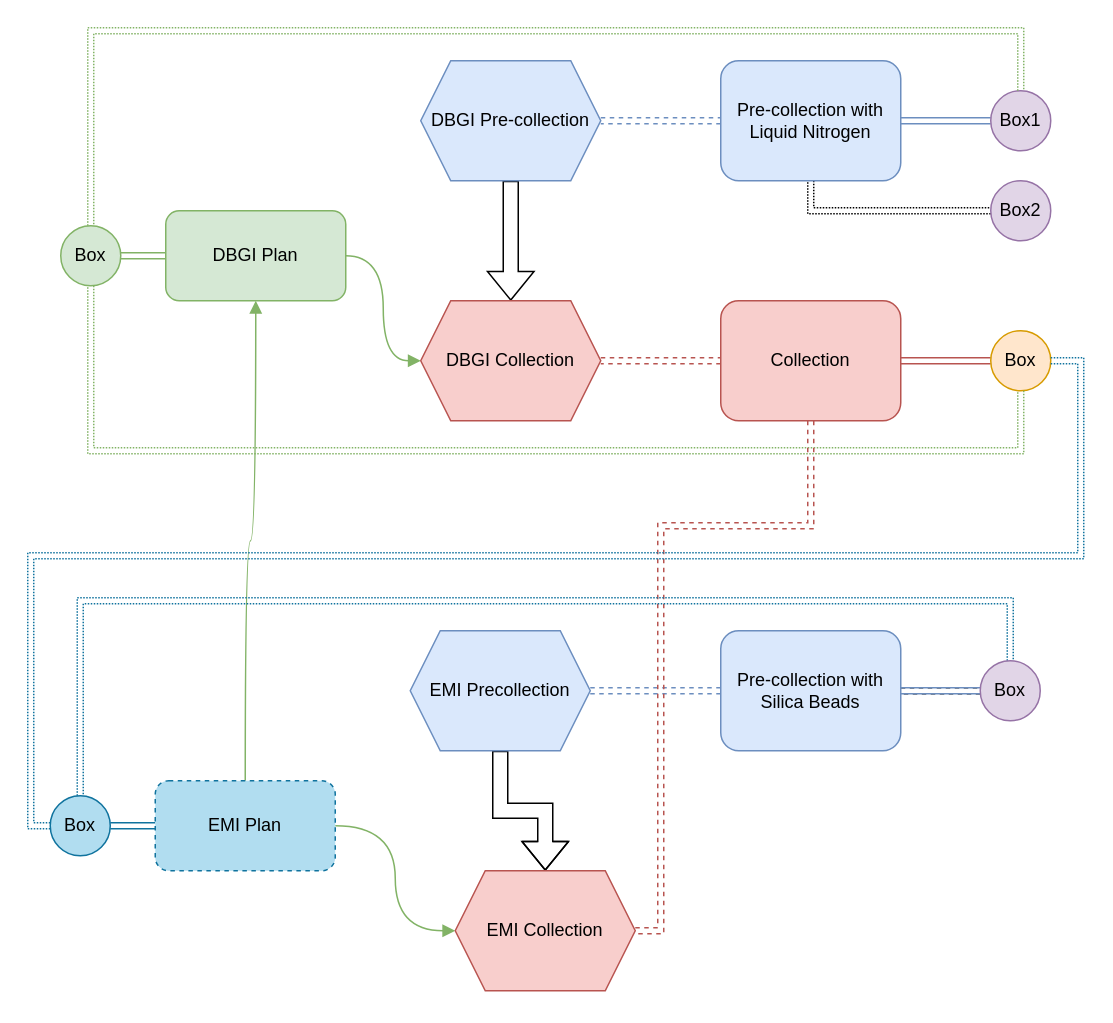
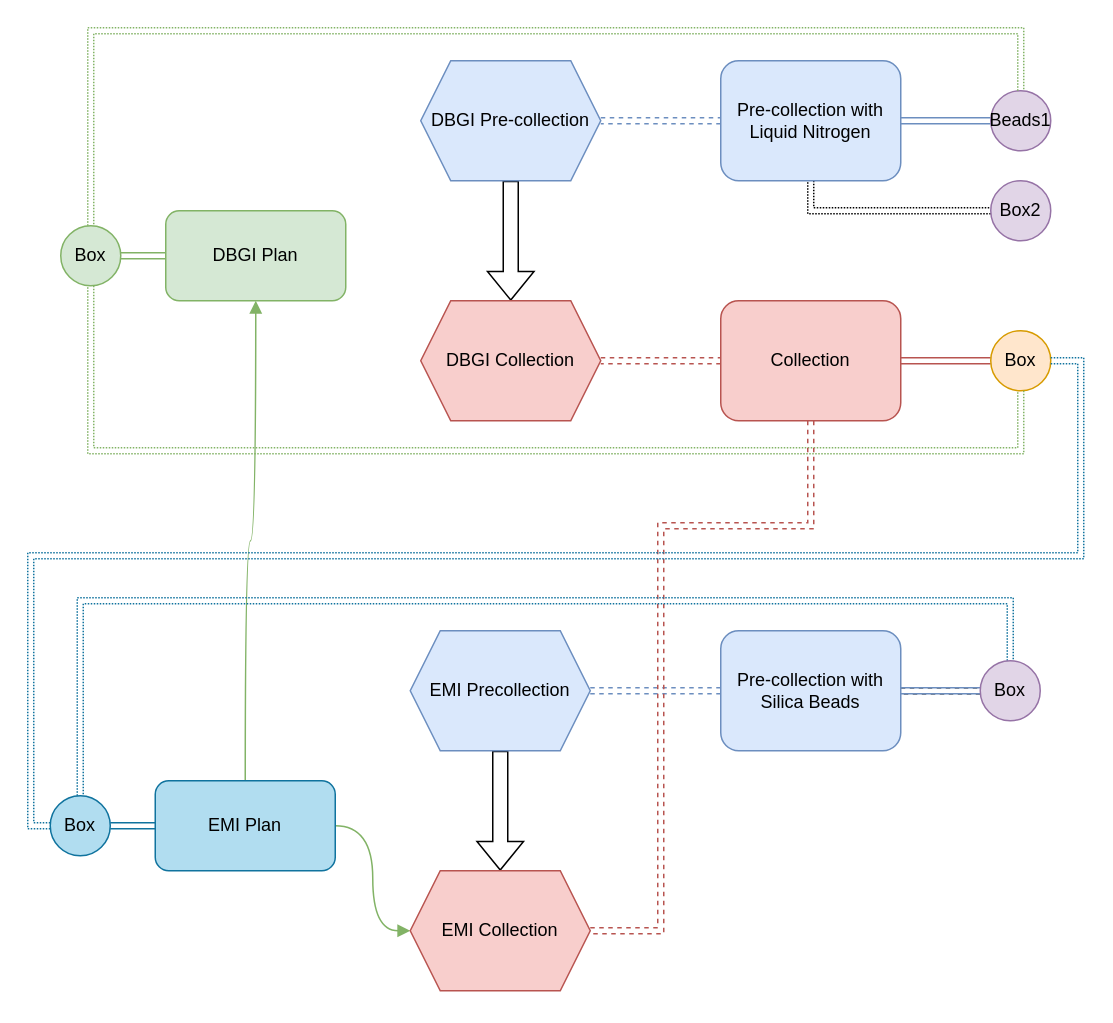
  <mxCell id="0" />
  <mxCell id="1" parent="0" />
  <mxCell id="2" style="edgeStyle=orthogonalEdgeStyle;shape=link;rounded=0;orthogonalLoop=1;jettySize=auto;html=1;endArrow=none;endFill=0;fillColor=#f8cecc;strokeColor=#b85450;" edge="1" parent="1" source="3" target="9"><mxGeometry relative="1" as="geometry" /></mxCell>
  <mxCell id="3" value="Collection" style="rounded=1;whiteSpace=wrap;html=1;fillColor=#f8cecc;strokeColor=#b85450;" vertex="1" parent="1"><mxGeometry x="480" y="200" width="120" height="80" as="geometry" /></mxCell>
  <mxCell id="4" style="edgeStyle=orthogonalEdgeStyle;rounded=0;orthogonalLoop=1;jettySize=auto;html=1;entryX=0;entryY=0.5;entryDx=0;entryDy=0;endArrow=none;endFill=0;shape=link;fillColor=#dae8fc;strokeColor=#6c8ebf;" edge="1" parent="1" source="7" target="8"><mxGeometry relative="1" as="geometry" /></mxCell>
  <mxCell id="5" style="edgeStyle=orthogonalEdgeStyle;shape=link;rounded=0;orthogonalLoop=1;jettySize=auto;html=1;endArrow=none;endFill=0;dashed=1;fillColor=#dae8fc;strokeColor=#6c8ebf;" edge="1" parent="1" source="7" target="14"><mxGeometry relative="1" as="geometry" /></mxCell>
  <mxCell id="6" style="edgeStyle=orthogonalEdgeStyle;shape=link;curved=1;rounded=0;orthogonalLoop=1;jettySize=auto;html=1;dashed=1;dashPattern=1 1;endArrow=block;endFill=1;" edge="1" parent="1" source="7" target="20"><mxGeometry relative="1" as="geometry"><Array as="points"><mxPoint x="540" y="140" /></Array></mxGeometry></mxCell>
  <mxCell id="7" value="Pre-collection with Liquid Nitrogen" style="rounded=1;whiteSpace=wrap;html=1;fillColor=#dae8fc;strokeColor=#6c8ebf;" vertex="1" parent="1"><mxGeometry x="480" y="40" width="120" height="80" as="geometry" /></mxCell>
- <mxCell id="8" value="Box1" style="ellipse;whiteSpace=wrap;html=1;aspect=fixed;fillColor=#e1d5e7;strokeColor=#9673a6;" vertex="1" parent="1"><mxGeometry x="660" y="60" width="40" height="40" as="geometry" /></mxCell>
+ <mxCell id="8" value="Beads1" style="ellipse;whiteSpace=wrap;html=1;aspect=fixed;fillColor=#e1d5e7;strokeColor=#9673a6;" vertex="1" parent="1"><mxGeometry x="660" y="60" width="40" height="40" as="geometry" /></mxCell>
  <mxCell id="9" value="Box" style="ellipse;whiteSpace=wrap;html=1;aspect=fixed;fillColor=#ffe6cc;strokeColor=#d79b00;" vertex="1" parent="1"><mxGeometry x="660" y="220" width="40" height="40" as="geometry" /></mxCell>
- <mxCell id="10" style="edgeStyle=orthogonalEdgeStyle;curved=1;rounded=0;orthogonalLoop=1;jettySize=auto;html=1;endArrow=block;endFill=1;fillColor=#d5e8d4;strokeColor=#82b366;" edge="1" parent="1" source="12" target="16"><mxGeometry relative="1" as="geometry" /></mxCell>
  <mxCell id="11" style="edgeStyle=orthogonalEdgeStyle;curved=1;rounded=0;orthogonalLoop=1;jettySize=auto;html=1;endArrow=block;endFill=1;shape=link;fillColor=#d5e8d4;strokeColor=#82b366;" edge="1" parent="1" source="12" target="19"><mxGeometry relative="1" as="geometry" /></mxCell>
  <mxCell id="12" value="DBGI Plan" style="rounded=1;whiteSpace=wrap;html=1;fillColor=#d5e8d4;strokeColor=#82b366;" vertex="1" parent="1"><mxGeometry x="110" y="140" width="120" height="60" as="geometry" /></mxCell>
  <mxCell id="13" style="edgeStyle=orthogonalEdgeStyle;curved=1;rounded=0;orthogonalLoop=1;jettySize=auto;html=1;endArrow=block;endFill=1;strokeColor=default;shape=flexArrow;" edge="1" parent="1" source="14" target="16"><mxGeometry relative="1" as="geometry" /></mxCell>
  <mxCell id="14" value="DBGI Pre-collection" style="shape=hexagon;perimeter=hexagonPerimeter2;whiteSpace=wrap;html=1;fixedSize=1;fillColor=#dae8fc;strokeColor=#6c8ebf;" vertex="1" parent="1"><mxGeometry y="40" width="120" height="80" as="geometry" x="280" /></mxCell>
  <mxCell id="15" style="edgeStyle=orthogonalEdgeStyle;curved=1;rounded=0;orthogonalLoop=1;jettySize=auto;html=1;endArrow=none;endFill=0;shape=link;dashed=1;fillColor=#f8cecc;strokeColor=#b85450;" edge="1" parent="1" source="16" target="3"><mxGeometry relative="1" as="geometry" /></mxCell>
  <mxCell id="16" value="DBGI Collection" style="shape=hexagon;perimeter=hexagonPerimeter2;whiteSpace=wrap;html=1;fixedSize=1;fillColor=#f8cecc;strokeColor=#b85450;" vertex="1" parent="1"><mxGeometry y="200" width="120" height="80" as="geometry" x="280" /></mxCell>
  <mxCell id="17" style="edgeStyle=orthogonalEdgeStyle;shape=link;curved=1;rounded=0;orthogonalLoop=1;jettySize=auto;html=1;dashed=1;dashPattern=1 1;endArrow=block;endFill=1;fillColor=#d5e8d4;strokeColor=#82b366;" edge="1" parent="1" source="19" target="8"><mxGeometry relative="1" as="geometry"><Array as="points"><mxPoint x="60" y="20" /><mxPoint x="680" y="20" /></Array></mxGeometry></mxCell>
  <mxCell id="18" style="edgeStyle=orthogonalEdgeStyle;shape=link;curved=1;rounded=0;orthogonalLoop=1;jettySize=auto;html=1;dashed=1;dashPattern=1 1;endArrow=block;endFill=1;fillColor=#d5e8d4;strokeColor=#82b366;" edge="1" parent="1" source="19" target="9"><mxGeometry relative="1" as="geometry"><Array as="points"><mxPoint x="60" y="300" /><mxPoint x="680" y="300" /></Array></mxGeometry></mxCell>
  <mxCell id="19" value="Box" style="ellipse;whiteSpace=wrap;html=1;aspect=fixed;fillColor=#d5e8d4;strokeColor=#82b366;" vertex="1" parent="1"><mxGeometry x="40" y="150" width="40" height="40" as="geometry" /></mxCell>
  <mxCell id="20" value="Box2" style="ellipse;whiteSpace=wrap;html=1;aspect=fixed;fillColor=#e1d5e7;strokeColor=#9673a6;" vertex="1" parent="1"><mxGeometry x="660" y="120" width="40" height="40" as="geometry" /></mxCell>
  <mxCell id="21" style="edgeStyle=orthogonalEdgeStyle;rounded=0;orthogonalLoop=1;jettySize=auto;html=1;endArrow=block;endFill=1;fillColor=#d5e8d4;strokeColor=#82b366;curved=1;" edge="1" parent="1" source="24" target="12"><mxGeometry relative="1" as="geometry" /></mxCell>
  <mxCell id="22" style="edgeStyle=orthogonalEdgeStyle;curved=1;rounded=0;orthogonalLoop=1;jettySize=auto;html=1;endArrow=block;endFill=1;fillColor=#d5e8d4;strokeColor=#82b366;" edge="1" parent="1" source="24" target="29"><mxGeometry relative="1" as="geometry" /></mxCell>
  <mxCell id="23" style="edgeStyle=orthogonalEdgeStyle;curved=1;rounded=0;orthogonalLoop=1;jettySize=auto;html=1;endArrow=block;endFill=1;shape=link;fillColor=#b1ddf0;strokeColor=#10739e;" edge="1" parent="1" source="24" target="31"><mxGeometry relative="1" as="geometry" /></mxCell>
- <mxCell id="24" value="EMI Plan" style="rounded=1;whiteSpace=wrap;html=1;fillColor=#b1ddf0;strokeColor=#10739e;dashed=1;" vertex="1" parent="1"><mxGeometry x="103" y="520" width="120" height="60" as="geometry" /></mxCell>
+ <mxCell id="24" value="EMI Plan" style="rounded=1;whiteSpace=wrap;html=1;fillColor=#b1ddf0;strokeColor=#10739e;" vertex="1" parent="1"><mxGeometry x="103" y="520" width="120" height="60" as="geometry" /></mxCell>
  <mxCell id="25" style="edgeStyle=orthogonalEdgeStyle;curved=1;rounded=0;orthogonalLoop=1;jettySize=auto;html=1;endArrow=block;endFill=1;strokeColor=default;shape=flexArrow;" edge="1" parent="1" source="27" target="29"><mxGeometry relative="1" as="geometry" /></mxCell>
  <mxCell id="26" style="edgeStyle=orthogonalEdgeStyle;shape=link;curved=1;rounded=0;orthogonalLoop=1;jettySize=auto;html=1;dashed=1;endArrow=block;endFill=1;strokeColor=#6c8ebf;fillColor=#dae8fc;" edge="1" parent="1" source="27" target="33"><mxGeometry relative="1" as="geometry" /></mxCell>
  <mxCell id="27" value="EMI Precollection" style="shape=hexagon;perimeter=hexagonPerimeter2;whiteSpace=wrap;html=1;fixedSize=1;fillColor=#dae8fc;strokeColor=#6c8ebf;" vertex="1" parent="1"><mxGeometry x="273" y="420" width="120" height="80" as="geometry" /></mxCell>
  <mxCell id="28" style="edgeStyle=orthogonalEdgeStyle;shape=link;curved=1;rounded=0;orthogonalLoop=1;jettySize=auto;html=1;endArrow=block;endFill=1;strokeColor=#b85450;dashed=1;fillColor=#f8cecc;" edge="1" parent="1" source="29" target="3"><mxGeometry relative="1" as="geometry"><Array as="points"><mxPoint x="440" y="620" /><mxPoint x="440" y="350" /><mxPoint x="540" y="350" /></Array></mxGeometry></mxCell>
- <mxCell id="29" value="EMI Collection" style="shape=hexagon;perimeter=hexagonPerimeter2;whiteSpace=wrap;html=1;fixedSize=1;fillColor=#f8cecc;strokeColor=#b85450;" vertex="1" parent="1"><mxGeometry x="303" y="580" width="120" height="80" as="geometry" /></mxCell>
+ <mxCell id="29" value="EMI Collection" style="shape=hexagon;perimeter=hexagonPerimeter2;whiteSpace=wrap;html=1;fixedSize=1;fillColor=#f8cecc;strokeColor=#b85450;" vertex="1" parent="1"><mxGeometry x="273" y="580" width="120" height="80" as="geometry" /></mxCell>
  <mxCell id="30" style="edgeStyle=orthogonalEdgeStyle;shape=link;curved=1;rounded=0;orthogonalLoop=1;jettySize=auto;html=1;dashed=1;dashPattern=1 1;endArrow=block;endFill=1;fillColor=#b1ddf0;strokeColor=#10739e;" edge="1" parent="1" source="31" target="35"><mxGeometry relative="1" as="geometry"><Array as="points"><mxPoint x="53" y="400" /><mxPoint x="673" y="400" /></Array><mxPoint x="673" y="440" as="targetPoint" /></mxGeometry></mxCell>
  <mxCell id="31" value="Box" style="ellipse;whiteSpace=wrap;html=1;aspect=fixed;fillColor=#b1ddf0;strokeColor=#10739e;" vertex="1" parent="1"><mxGeometry x="33" y="530" width="40" height="40" as="geometry" /></mxCell>
  <mxCell id="32" style="edgeStyle=orthogonalEdgeStyle;shape=link;curved=1;rounded=0;orthogonalLoop=1;jettySize=auto;html=1;dashed=1;endArrow=block;endFill=1;strokeColor=default;" edge="1" parent="1" source="33" target="35"><mxGeometry relative="1" as="geometry" /></mxCell>
  <mxCell id="33" value="Pre-collection with Silica Beads" style="rounded=1;whiteSpace=wrap;html=1;fillColor=#dae8fc;strokeColor=#6c8ebf;" vertex="1" parent="1"><mxGeometry x="480" y="420" width="120" height="80" as="geometry" /></mxCell>
  <mxCell id="34" value="" style="edgeStyle=orthogonalEdgeStyle;shape=link;curved=1;rounded=0;orthogonalLoop=1;jettySize=auto;html=1;endArrow=block;endFill=1;strokeColor=#6c8ebf;fillColor=#dae8fc;" edge="1" parent="1" source="35" target="33"><mxGeometry relative="1" as="geometry" /></mxCell>
  <mxCell id="35" value="Box" style="ellipse;whiteSpace=wrap;html=1;aspect=fixed;fillColor=#e1d5e7;strokeColor=#9673a6;" vertex="1" parent="1"><mxGeometry x="653" y="440" width="40" height="40" as="geometry" /></mxCell>
  <mxCell id="36" style="edgeStyle=orthogonalEdgeStyle;shape=link;curved=1;rounded=0;orthogonalLoop=1;jettySize=auto;html=1;dashed=1;dashPattern=1 1;endArrow=block;endFill=1;fillColor=#b1ddf0;strokeColor=#10739e;" edge="1" parent="1" source="31" target="9"><mxGeometry relative="1" as="geometry"><Array as="points"><mxPoint x="20" y="550" /><mxPoint x="20" y="370" /><mxPoint x="720" y="370" /><mxPoint x="720" y="240" /></Array><mxPoint x="63" y="540" as="sourcePoint" /><mxPoint x="683" y="450" as="targetPoint" /></mxGeometry></mxCell>
